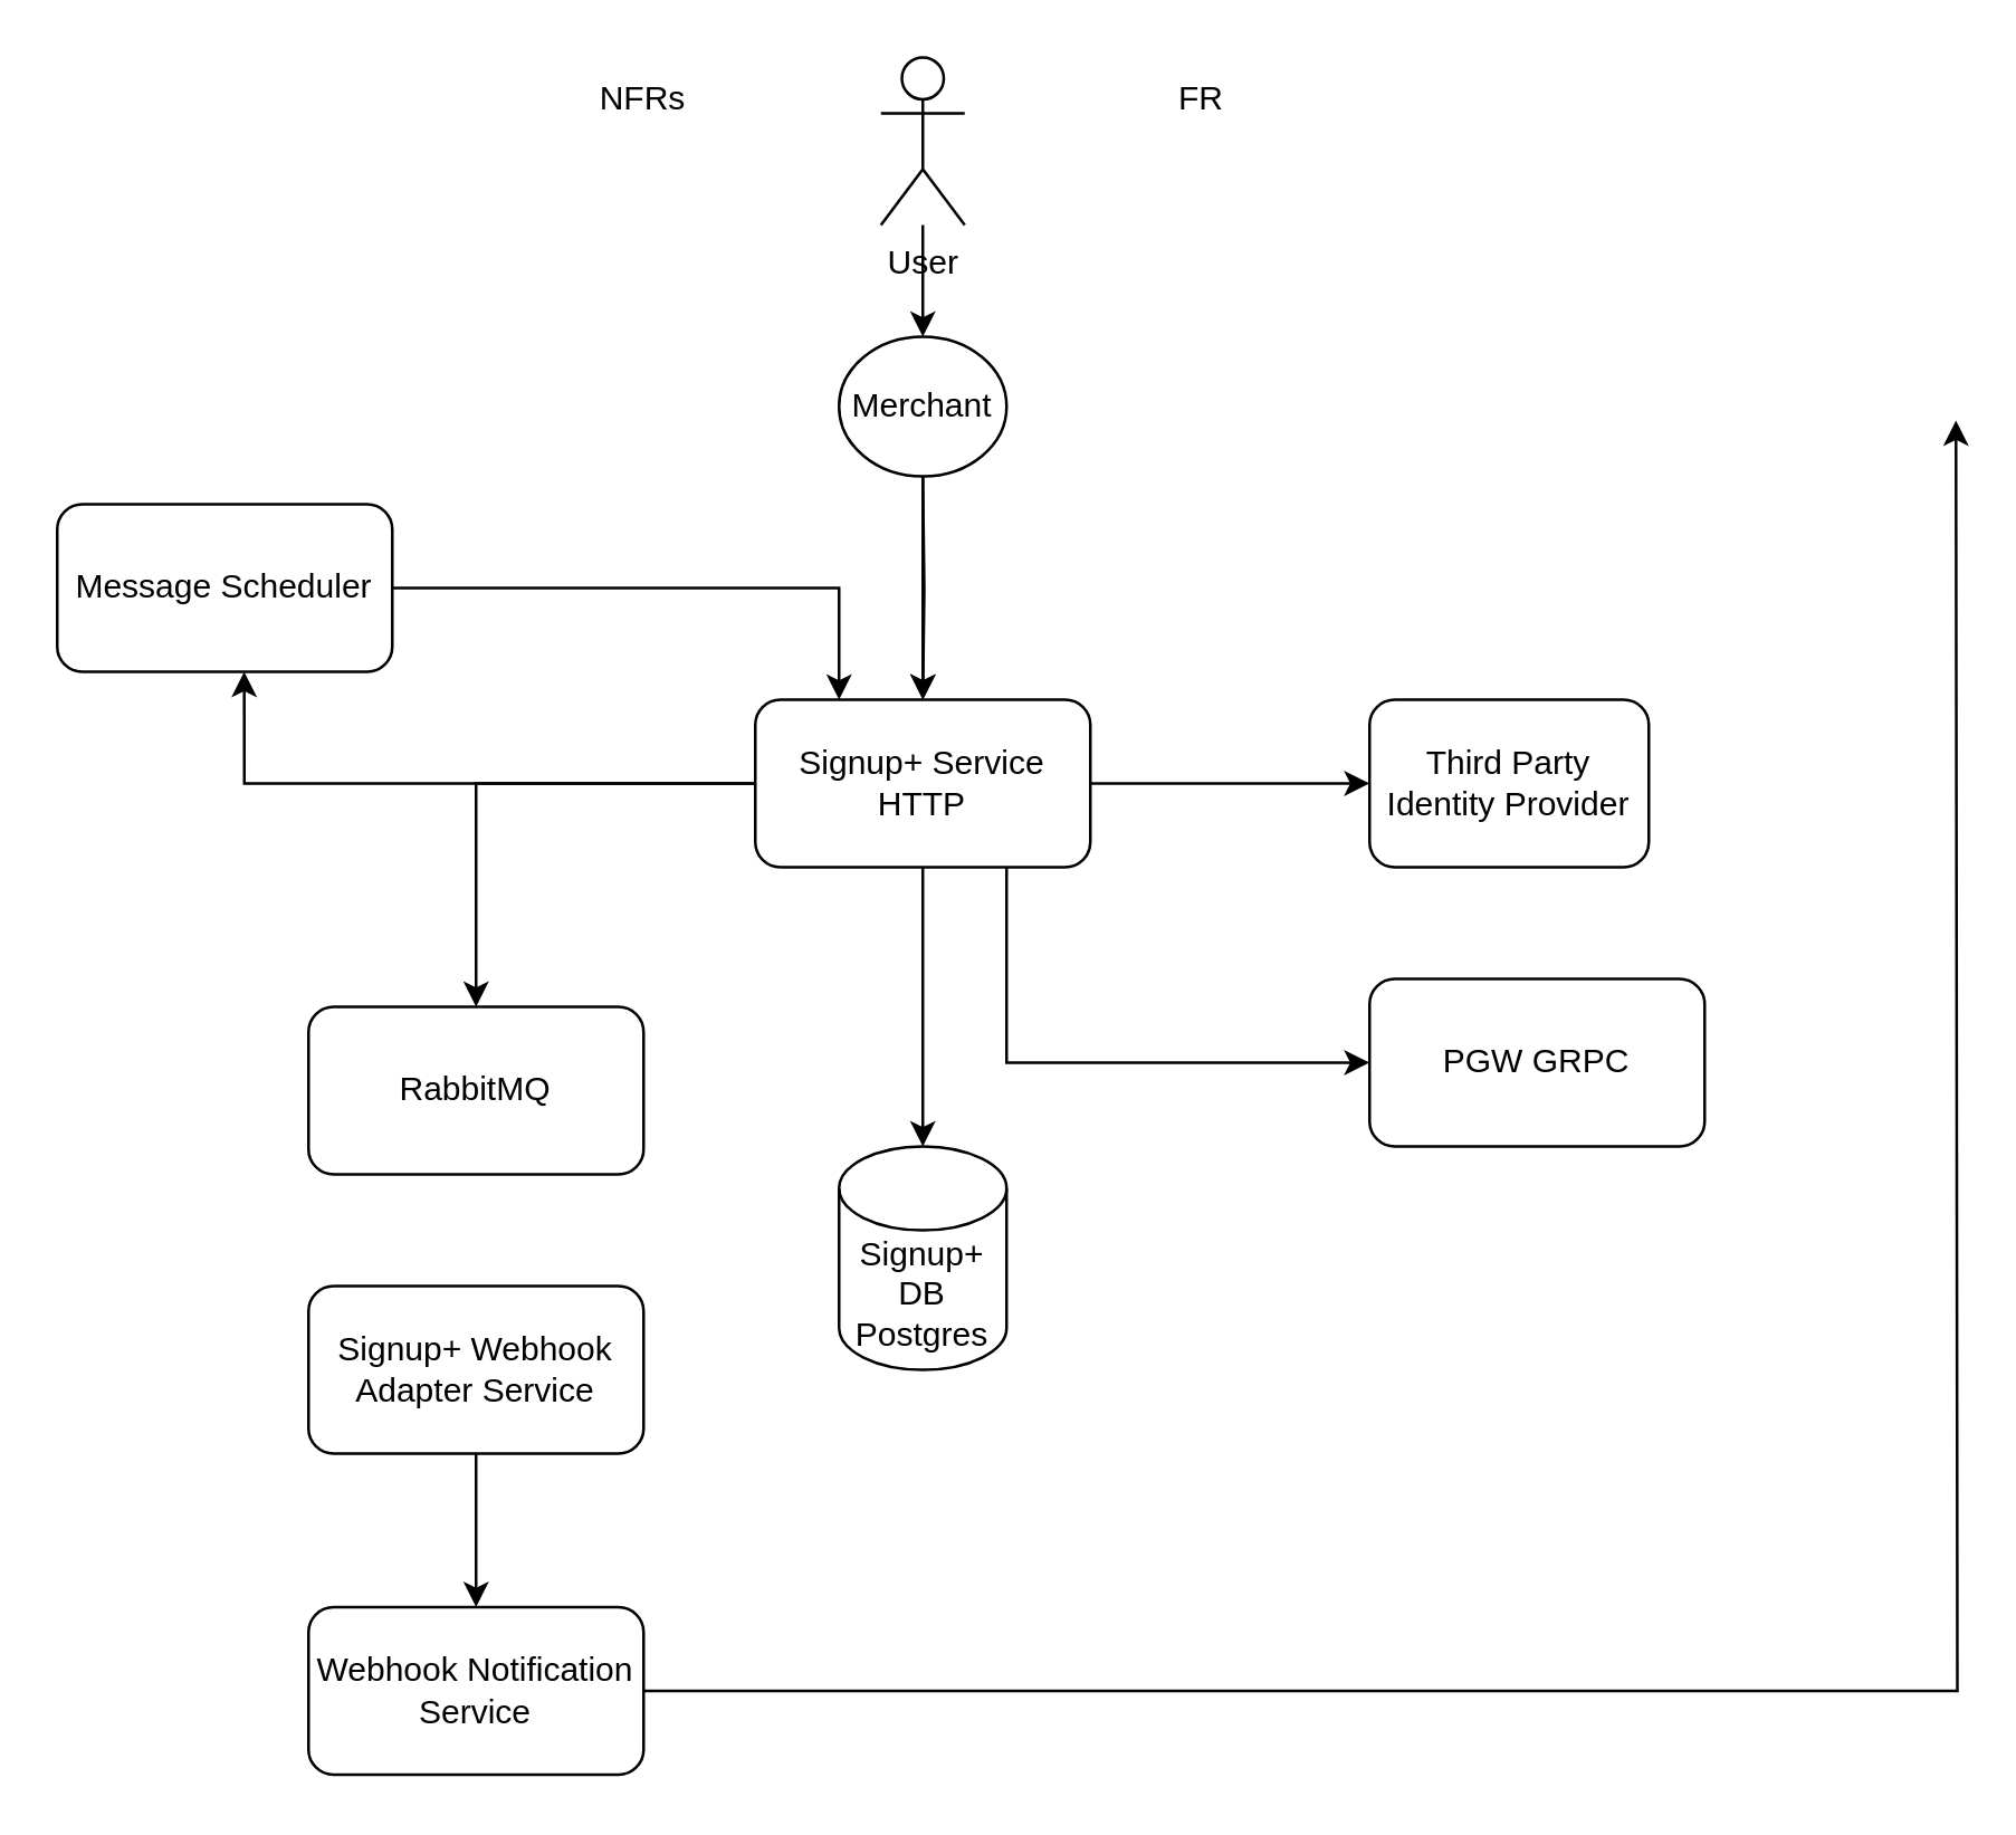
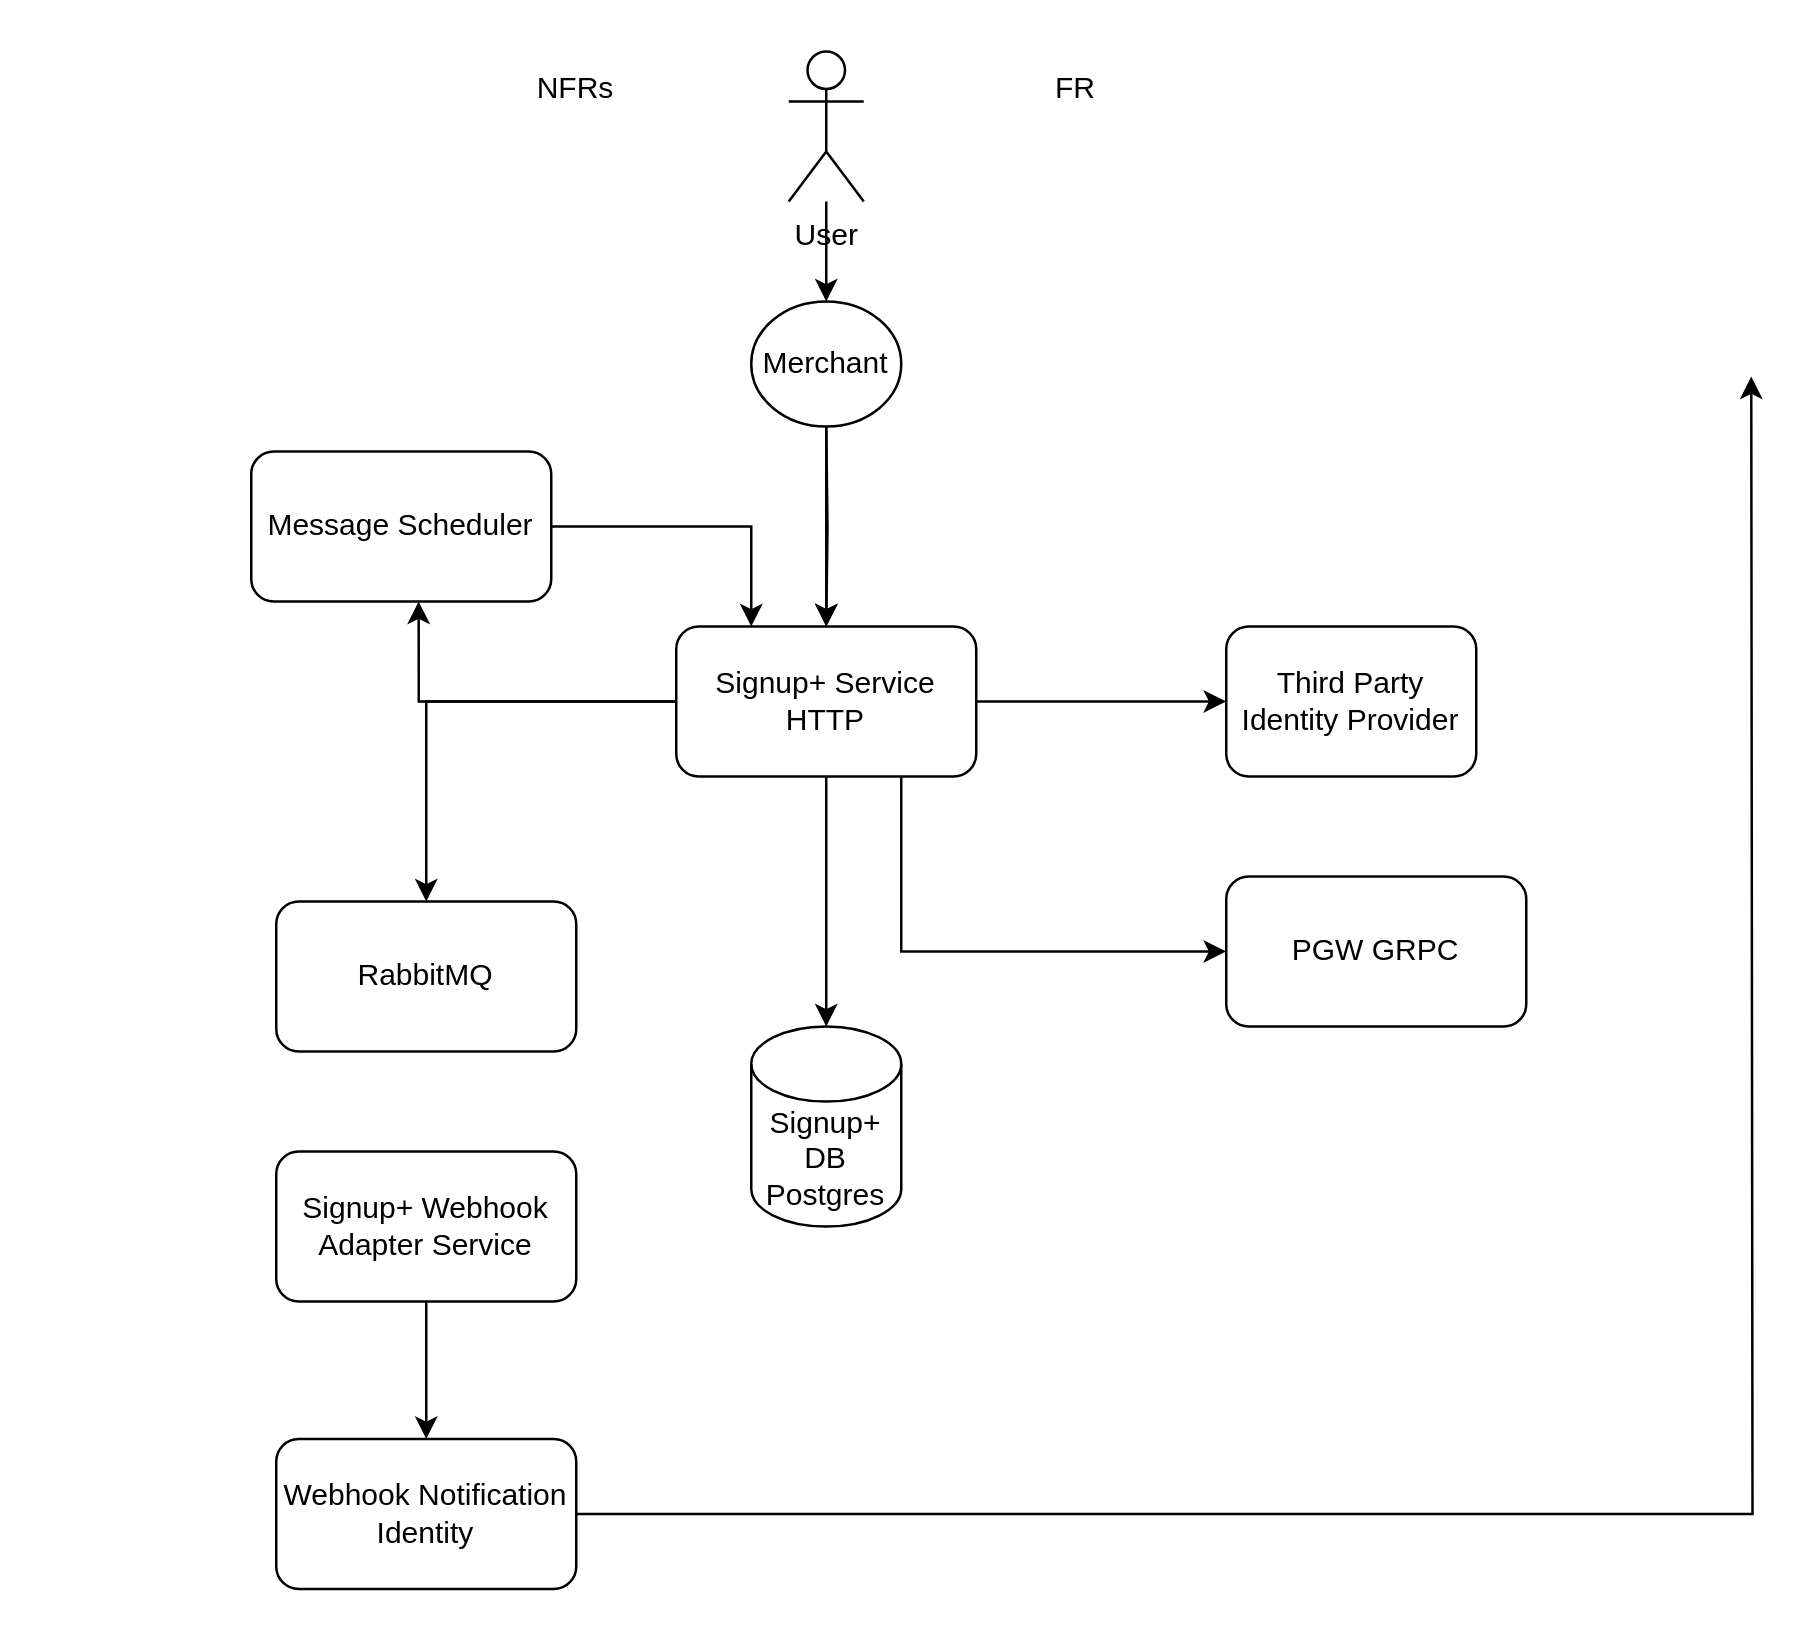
  <mxCell id="0" />
  <mxCell id="1" parent="0" />
  <mxCell id="2" style="edgeStyle=orthogonalEdgeStyle;rounded=0;orthogonalLoop=1;jettySize=auto;html=1;" edge="1" parent="1" source="6" target="10"><mxGeometry relative="1" as="geometry" /></mxCell>
  <mxCell id="3" style="edgeStyle=orthogonalEdgeStyle;rounded=0;orthogonalLoop=1;jettySize=auto;html=1;" edge="1" parent="1" source="6" target="9"><mxGeometry relative="1" as="geometry" /></mxCell>
  <mxCell id="4" style="edgeStyle=orthogonalEdgeStyle;rounded=0;orthogonalLoop=1;jettySize=auto;html=1;" edge="1" parent="1" source="6" target="14"><mxGeometry relative="1" as="geometry" /></mxCell>
  <mxCell id="5" style="edgeStyle=orthogonalEdgeStyle;rounded=0;orthogonalLoop=1;jettySize=auto;html=1;entryX=0;entryY=0.5;entryDx=0;entryDy=0;exitX=0.75;exitY=1;exitDx=0;exitDy=0;" edge="1" parent="1" source="6" target="15"><mxGeometry relative="1" as="geometry" /></mxCell>
  <mxCell id="6" value="Signup+ Service&lt;div&gt;HTTP&lt;/div&gt;" style="rounded=1;whiteSpace=wrap;html=1;" vertex="1" parent="1"><mxGeometry x="270" y="250" width="120" height="60" as="geometry" /></mxCell>
  <mxCell id="7" value="&lt;div&gt;NFRs&lt;/div&gt;" style="text;html=1;align=center;verticalAlign=middle;whiteSpace=wrap;rounded=0;" vertex="1" parent="1"><mxGeometry x="170" y="20" width="120" height="30" as="geometry" /></mxCell>
  <mxCell id="8" value="&lt;div&gt;FR&lt;/div&gt;" style="text;html=1;align=center;verticalAlign=middle;whiteSpace=wrap;rounded=0;" vertex="1" parent="1"><mxGeometry x="370" y="20" width="120" height="30" as="geometry" /></mxCell>
  <mxCell id="9" value="Signup+ DB&lt;div&gt;Postgres&lt;/div&gt;" style="shape=cylinder3;whiteSpace=wrap;html=1;boundedLbl=1;backgroundOutline=1;size=15;" vertex="1" parent="1"><mxGeometry x="300" y="410" width="60" height="80" as="geometry" /></mxCell>
  <mxCell id="10" value="RabbitMQ" style="rounded=1;whiteSpace=wrap;html=1;" vertex="1" parent="1"><mxGeometry x="110" y="360" width="120" height="60" as="geometry" /></mxCell>
  <mxCell id="11" style="edgeStyle=orthogonalEdgeStyle;rounded=0;orthogonalLoop=1;jettySize=auto;html=1;entryX=0.5;entryY=0;entryDx=0;entryDy=0;" edge="1" parent="1" source="24" target="6"><mxGeometry relative="1" as="geometry" /></mxCell>
  <mxCell id="12" value="" style="edgeStyle=orthogonalEdgeStyle;rounded=0;orthogonalLoop=1;jettySize=auto;html=1;" edge="1" parent="1" target="6"><mxGeometry relative="1" as="geometry"><mxPoint x="330" y="170" as="sourcePoint" /></mxGeometry></mxCell>
  <mxCell id="13" value="User" style="shape=umlActor;verticalLabelPosition=bottom;verticalAlign=top;html=1;outlineConnect=0;" vertex="1" parent="1"><mxGeometry x="315" y="20" width="30" height="60" as="geometry" /></mxCell>
  <mxCell id="14" value="Third Party Identity Provider" style="rounded=1;whiteSpace=wrap;html=1;" vertex="1" parent="1"><mxGeometry x="490" y="250" width="100" height="60" as="geometry" /></mxCell>
  <mxCell id="15" value="PGW GRPC" style="rounded=1;whiteSpace=wrap;html=1;" vertex="1" parent="1"><mxGeometry x="490" y="350" width="120" height="60" as="geometry" /></mxCell>
  <mxCell id="16" style="edgeStyle=orthogonalEdgeStyle;rounded=0;orthogonalLoop=1;jettySize=auto;html=1;entryX=0.5;entryY=0;entryDx=0;entryDy=0;" edge="1" parent="1" source="17" target="19"><mxGeometry relative="1" as="geometry" /></mxCell>
  <mxCell id="17" value="Signup+ Webhook Adapter Service" style="rounded=1;whiteSpace=wrap;html=1;" vertex="1" parent="1"><mxGeometry x="110" y="460" width="120" height="60" as="geometry" /></mxCell>
  <mxCell id="18" style="edgeStyle=orthogonalEdgeStyle;rounded=0;orthogonalLoop=1;jettySize=auto;html=1;" edge="1" parent="1" source="19"><mxGeometry relative="1" as="geometry"><mxPoint x="700" y="150" as="targetPoint" /></mxGeometry></mxCell>
- <mxCell id="19" value="Webhook Notification Service" style="rounded=1;whiteSpace=wrap;html=1;" vertex="1" parent="1"><mxGeometry x="110" y="575" width="120" height="60" as="geometry" /></mxCell>
+ <mxCell id="19" value="Webhook Notification Identity" style="rounded=1;whiteSpace=wrap;html=1;" vertex="1" parent="1"><mxGeometry x="110" y="575" width="120" height="60" as="geometry" /></mxCell>
  <mxCell id="20" style="edgeStyle=orthogonalEdgeStyle;rounded=0;orthogonalLoop=1;jettySize=auto;html=1;entryX=0.25;entryY=0;entryDx=0;entryDy=0;" edge="1" parent="1" source="21" target="6"><mxGeometry relative="1" as="geometry" /></mxCell>
- <mxCell id="21" value="Message Scheduler" style="rounded=1;whiteSpace=wrap;html=1;" vertex="1" parent="1"><mxGeometry x="20" y="180" width="120" height="60" as="geometry" /></mxCell>
+ <mxCell id="21" value="Message Scheduler" style="rounded=1;whiteSpace=wrap;html=1;" vertex="1" parent="1"><mxGeometry x="100" y="180" width="120" height="60" as="geometry" /></mxCell>
  <mxCell id="22" style="edgeStyle=orthogonalEdgeStyle;rounded=0;orthogonalLoop=1;jettySize=auto;html=1;entryX=0.558;entryY=1;entryDx=0;entryDy=0;entryPerimeter=0;" edge="1" parent="1" source="6" target="21"><mxGeometry relative="1" as="geometry" /></mxCell>
  <mxCell id="23" value="" style="edgeStyle=orthogonalEdgeStyle;rounded=0;orthogonalLoop=1;jettySize=auto;html=1;entryX=0.5;entryY=0;entryDx=0;entryDy=0;" edge="1" parent="1" source="13" target="24"><mxGeometry relative="1" as="geometry"><mxPoint x="330" y="80" as="sourcePoint" /><mxPoint x="330" y="250" as="targetPoint" /></mxGeometry></mxCell>
  <mxCell id="24" value="Merchant" style="ellipse;whiteSpace=wrap;html=1;" vertex="1" parent="1"><mxGeometry x="300" y="120" width="60" height="50" as="geometry" /></mxCell>
